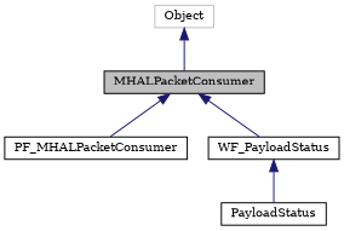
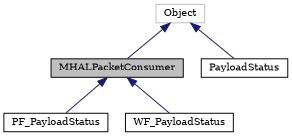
  digraph {
    fontname="DejaVu Serif"
    node [color=black fillcolor=white fontname="DejaVu Serif" fontsize=10 shape=record style=filled]
    edge [color=midnightblue dir=back fontname="DejaVu Serif" fontsize=10 labelfontname=Helvetica labelfontsize=10 style=solid]
    n1 [fillcolor=grey75 fontcolor=black height=0.2 label=MHALPacketConsumer width=0.4]
-   n2 [height=0.2 label=PF_MHALPacketConsumer width=0.4]
+   n2 [height=0.2 label=PF_PayloadStatus width=0.4]
    n3 [height=0.2 label=WF_PayloadStatus width=0.4]
    n4 [height=0.2 label=PayloadStatus width=0.4]
    n5 [color=grey75 height=0.2 label=Object width=0.4]
    n1 -> n2
    n1 -> n3
    n5 -> n1
-   n3 -> n4
+   n5 -> n4
  }
